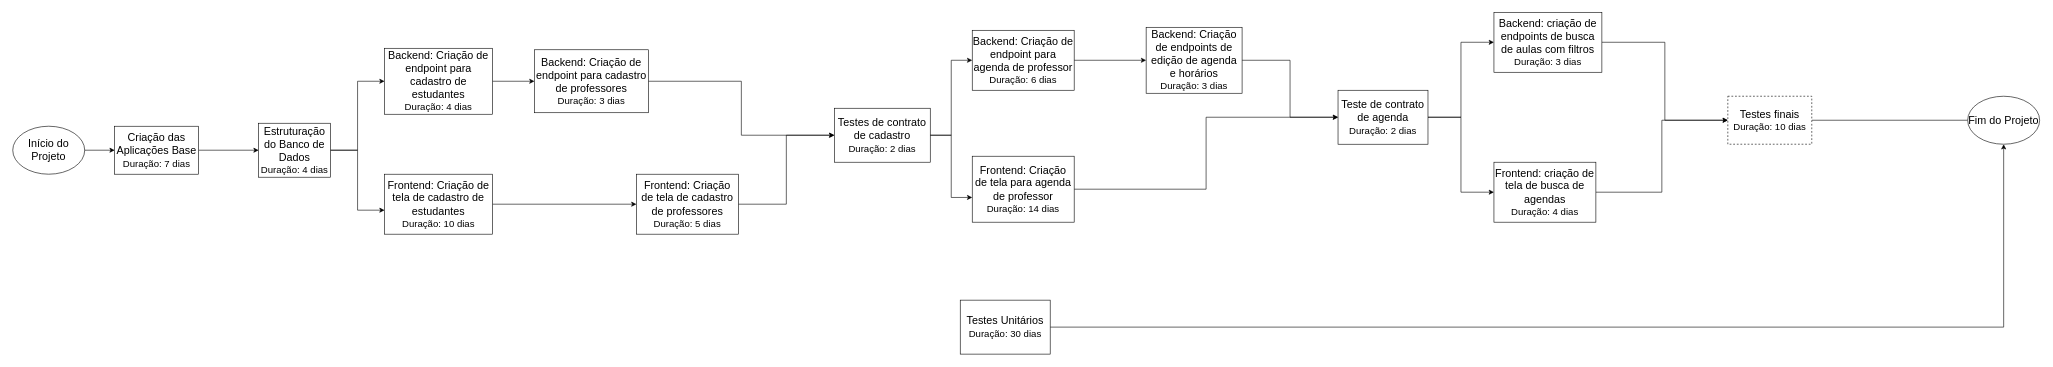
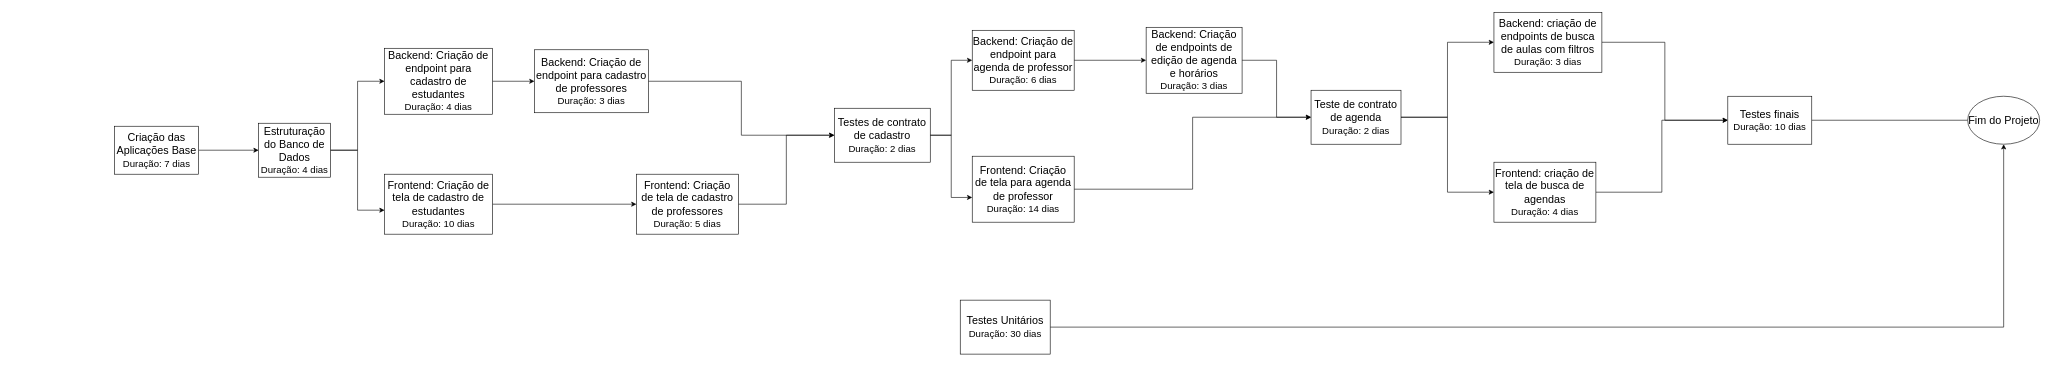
  <mxCell id="0" />
  <mxCell id="1" parent="0" />
- <mxCell id="2" value="&lt;font style=&quot;font-size: 18px;&quot;&gt;Início do Projeto&lt;/font&gt;" style="ellipse;whiteSpace=wrap;html=1;" vertex="1" parent="1"><mxGeometry x="20" y="210" width="120" height="80" as="geometry" /></mxCell>
  <mxCell id="3" style="edgeStyle=orthogonalEdgeStyle;rounded=0;orthogonalLoop=1;jettySize=auto;html=1;entryX=0;entryY=0.5;entryDx=0;entryDy=0;" edge="1" parent="1" source="4" target="6"><mxGeometry relative="1" as="geometry" /></mxCell>
  <mxCell id="4" value="&lt;div&gt;&lt;font style=&quot;font-size: 18px;&quot;&gt;Estruturação do Banco de Dados&lt;/font&gt;&lt;/div&gt;&lt;div&gt;&lt;font size=&quot;3&quot;&gt;Duração: 4 dias&lt;/font&gt;&lt;/div&gt;" style="rounded=0;whiteSpace=wrap;html=1;" vertex="1" parent="1"><mxGeometry x="430" y="205" width="120" height="90" as="geometry" /></mxCell>
  <mxCell id="5" style="edgeStyle=orthogonalEdgeStyle;rounded=0;orthogonalLoop=1;jettySize=auto;html=1;entryX=0;entryY=0.5;entryDx=0;entryDy=0;" edge="1" parent="1" source="6" target="11"><mxGeometry relative="1" as="geometry" /></mxCell>
  <mxCell id="6" value="&lt;font style=&quot;font-size: 18px;&quot;&gt;Backend: Criação de endpoint para cadastro de estudantes&lt;/font&gt;&lt;div&gt;&lt;font size=&quot;3&quot;&gt;Duração: 4 dias&lt;/font&gt;&lt;/div&gt;" style="rounded=0;whiteSpace=wrap;html=1;" vertex="1" parent="1"><mxGeometry x="640" y="80" width="180" height="110" as="geometry" /></mxCell>
  <mxCell id="7" style="edgeStyle=orthogonalEdgeStyle;rounded=0;orthogonalLoop=1;jettySize=auto;html=1;entryX=0;entryY=0.5;entryDx=0;entryDy=0;" edge="1" parent="1" source="8" target="13"><mxGeometry relative="1" as="geometry" /></mxCell>
  <mxCell id="8" value="&lt;font style=&quot;font-size: 18px;&quot;&gt;Frontend: Criação de tela de cadastro de estudantes&lt;/font&gt;&lt;div&gt;&lt;font size=&quot;3&quot;&gt;Duração: 10 dias&lt;/font&gt;&lt;/div&gt;" style="rounded=0;whiteSpace=wrap;html=1;" vertex="1" parent="1"><mxGeometry x="640" y="290" width="180" height="100" as="geometry" /></mxCell>
  <mxCell id="9" style="edgeStyle=orthogonalEdgeStyle;rounded=0;orthogonalLoop=1;jettySize=auto;html=1;entryX=0;entryY=0.6;entryDx=0;entryDy=0;entryPerimeter=0;" edge="1" parent="1" source="4" target="8"><mxGeometry relative="1" as="geometry" /></mxCell>
  <mxCell id="10" style="edgeStyle=orthogonalEdgeStyle;rounded=0;orthogonalLoop=1;jettySize=auto;html=1;entryX=0;entryY=0.5;entryDx=0;entryDy=0;" edge="1" parent="1" source="11" target="15"><mxGeometry relative="1" as="geometry" /></mxCell>
  <mxCell id="11" value="&lt;font style=&quot;font-size: 18px;&quot;&gt;Backend: Criação de endpoint para cadastro de professores&lt;/font&gt;&lt;div&gt;&lt;font size=&quot;3&quot;&gt;Duração: 3 dias&lt;/font&gt;&lt;/div&gt;" style="rounded=0;whiteSpace=wrap;html=1;" vertex="1" parent="1"><mxGeometry x="890" y="82.5" width="190" height="105" as="geometry" /></mxCell>
  <mxCell id="12" style="edgeStyle=orthogonalEdgeStyle;rounded=0;orthogonalLoop=1;jettySize=auto;html=1;entryX=0;entryY=0.5;entryDx=0;entryDy=0;" edge="1" parent="1" source="13" target="15"><mxGeometry relative="1" as="geometry" /></mxCell>
  <mxCell id="13" value="&lt;font style=&quot;font-size: 18px;&quot;&gt;Frontend: Criação de tela de cadastro de professores&lt;/font&gt;&lt;div&gt;&lt;font size=&quot;3&quot;&gt;Duração: 5 dias&lt;/font&gt;&lt;/div&gt;" style="rounded=0;whiteSpace=wrap;html=1;" vertex="1" parent="1"><mxGeometry x="1060" y="290" width="170" height="100" as="geometry" /></mxCell>
  <mxCell id="14" style="edgeStyle=orthogonalEdgeStyle;rounded=0;orthogonalLoop=1;jettySize=auto;html=1;entryX=0;entryY=0.5;entryDx=0;entryDy=0;" edge="1" parent="1" source="15" target="17"><mxGeometry relative="1" as="geometry" /></mxCell>
  <mxCell id="15" value="&lt;font style=&quot;font-size: 18px;&quot;&gt;Testes de contrato de cadastro&lt;/font&gt;&lt;div&gt;&lt;font size=&quot;3&quot;&gt;Duração: 2 dias&lt;/font&gt;&lt;/div&gt;" style="rounded=0;whiteSpace=wrap;html=1;" vertex="1" parent="1"><mxGeometry x="1390" y="180" width="160" height="90" as="geometry" /></mxCell>
  <mxCell id="16" style="edgeStyle=orthogonalEdgeStyle;rounded=0;orthogonalLoop=1;jettySize=auto;html=1;" edge="1" parent="1" source="17" target="22"><mxGeometry relative="1" as="geometry" /></mxCell>
  <mxCell id="17" value="&lt;font style=&quot;font-size: 18px;&quot;&gt;Backend: Criação de endpoint para agenda de professor&lt;/font&gt;&lt;div&gt;&lt;font size=&quot;3&quot;&gt;Duração: 6 dias&lt;/font&gt;&lt;/div&gt;" style="rounded=0;whiteSpace=wrap;html=1;" vertex="1" parent="1"><mxGeometry x="1620" y="50" width="170" height="100" as="geometry" /></mxCell>
  <mxCell id="18" style="edgeStyle=orthogonalEdgeStyle;rounded=0;orthogonalLoop=1;jettySize=auto;html=1;entryX=0;entryY=0.5;entryDx=0;entryDy=0;" edge="1" parent="1" source="19" target="25"><mxGeometry relative="1" as="geometry"><mxPoint x="2230" y="330" as="targetPoint" /></mxGeometry></mxCell>
  <mxCell id="19" value="&lt;font style=&quot;font-size: 18px;&quot;&gt;Frontend: Criação de tela para agenda de professor&lt;/font&gt;&lt;div&gt;&lt;font size=&quot;3&quot;&gt;Duração: 14 dias&lt;/font&gt;&lt;/div&gt;" style="rounded=0;whiteSpace=wrap;html=1;" vertex="1" parent="1"><mxGeometry x="1620" y="260" width="170" height="110" as="geometry" /></mxCell>
  <mxCell id="20" style="edgeStyle=orthogonalEdgeStyle;rounded=0;orthogonalLoop=1;jettySize=auto;html=1;entryX=0;entryY=0.625;entryDx=0;entryDy=0;entryPerimeter=0;" edge="1" parent="1" source="15" target="19"><mxGeometry relative="1" as="geometry" /></mxCell>
  <mxCell id="21" style="edgeStyle=orthogonalEdgeStyle;rounded=0;orthogonalLoop=1;jettySize=auto;html=1;entryX=0;entryY=0.5;entryDx=0;entryDy=0;" edge="1" parent="1" source="22" target="25"><mxGeometry relative="1" as="geometry" /></mxCell>
  <mxCell id="22" value="&lt;font style=&quot;font-size: 18px;&quot;&gt;Backend: Criação de endpoints de edição de agenda e horários&lt;/font&gt;&lt;div&gt;&lt;font size=&quot;3&quot;&gt;Duração: 3 dias&lt;/font&gt;&lt;/div&gt;" style="rounded=0;whiteSpace=wrap;html=1;" vertex="1" parent="1"><mxGeometry x="1910" y="45" width="160" height="110" as="geometry" /></mxCell>
  <mxCell id="23" style="edgeStyle=orthogonalEdgeStyle;rounded=0;orthogonalLoop=1;jettySize=auto;html=1;entryX=0;entryY=0.5;entryDx=0;entryDy=0;" edge="1" parent="1" source="25" target="27"><mxGeometry relative="1" as="geometry" /></mxCell>
  <mxCell id="24" style="edgeStyle=orthogonalEdgeStyle;rounded=0;orthogonalLoop=1;jettySize=auto;html=1;entryX=0;entryY=0.5;entryDx=0;entryDy=0;" edge="1" parent="1" source="25" target="32"><mxGeometry relative="1" as="geometry" /></mxCell>
- <mxCell id="25" value="&lt;font style=&quot;font-size: 18px;&quot;&gt;Teste de contrato de agenda&lt;/font&gt;&lt;div&gt;&lt;font size=&quot;3&quot;&gt;Duração: 2 dias&lt;/font&gt;&lt;/div&gt;" style="rounded=0;whiteSpace=wrap;html=1;" vertex="1" parent="1"><mxGeometry x="2230" y="150" width="150" height="90" as="geometry" /></mxCell>
+ <mxCell id="25" value="&lt;font style=&quot;font-size: 18px;&quot;&gt;Teste de contrato de agenda&lt;/font&gt;&lt;div&gt;&lt;font size=&quot;3&quot;&gt;Duração: 2 dias&lt;/font&gt;&lt;/div&gt;" style="rounded=0;whiteSpace=wrap;html=1;" vertex="1" parent="1"><mxGeometry x="2185" y="150" width="150" height="90" as="geometry" /></mxCell>
  <mxCell id="26" style="edgeStyle=orthogonalEdgeStyle;rounded=0;orthogonalLoop=1;jettySize=auto;html=1;entryX=0;entryY=0.5;entryDx=0;entryDy=0;" edge="1" parent="1" source="27" target="34"><mxGeometry relative="1" as="geometry" /></mxCell>
  <mxCell id="27" value="&lt;font style=&quot;font-size: 18px;&quot;&gt;Backend: criação de endpoints de busca de aulas com filtros&lt;/font&gt;&lt;div&gt;&lt;font size=&quot;3&quot;&gt;Duração: 3 dias&lt;/font&gt;&lt;/div&gt;" style="rounded=0;whiteSpace=wrap;html=1;" vertex="1" parent="1"><mxGeometry x="2490" y="20" width="180" height="100" as="geometry" /></mxCell>
  <mxCell id="28" style="edgeStyle=orthogonalEdgeStyle;rounded=0;orthogonalLoop=1;jettySize=auto;html=1;entryX=0;entryY=0.5;entryDx=0;entryDy=0;" edge="1" parent="1" source="29" target="4"><mxGeometry relative="1" as="geometry" /></mxCell>
  <mxCell id="29" value="&lt;font style=&quot;font-size: 18px;&quot;&gt;Criação das Aplicações Base&lt;/font&gt;&lt;div&gt;&lt;font size=&quot;3&quot;&gt;Duração: 7 dias&lt;/font&gt;&lt;/div&gt;" style="rounded=0;whiteSpace=wrap;html=1;" vertex="1" parent="1"><mxGeometry x="190" y="210" width="140" height="80" as="geometry" /></mxCell>
- <mxCell id="30" style="edgeStyle=orthogonalEdgeStyle;rounded=0;orthogonalLoop=1;jettySize=auto;html=1;entryX=0;entryY=0.5;entryDx=0;entryDy=0;" edge="1" parent="1" source="2" target="29"><mxGeometry relative="1" as="geometry" /></mxCell>
  <mxCell id="31" style="edgeStyle=orthogonalEdgeStyle;rounded=0;orthogonalLoop=1;jettySize=auto;html=1;entryX=0;entryY=0.5;entryDx=0;entryDy=0;" edge="1" parent="1" source="32" target="34"><mxGeometry relative="1" as="geometry" /></mxCell>
  <mxCell id="32" value="&lt;font style=&quot;font-size: 18px;&quot;&gt;Frontend: criação de tela de busca de agendas&lt;/font&gt;&lt;div&gt;&lt;font size=&quot;3&quot;&gt;Duração: 4 dias&lt;/font&gt;&lt;/div&gt;" style="rounded=0;whiteSpace=wrap;html=1;" vertex="1" parent="1"><mxGeometry x="2490" y="270" width="170" height="100" as="geometry" /></mxCell>
  <mxCell id="33" style="edgeStyle=orthogonalEdgeStyle;rounded=0;orthogonalLoop=1;jettySize=auto;html=1;endArrow=none;" edge="1" parent="1" source="34" target="37"><mxGeometry relative="1" as="geometry" /></mxCell>
- <mxCell id="34" value="&lt;font style=&quot;font-size: 18px;&quot;&gt;Testes finais&lt;/font&gt;&lt;div&gt;&lt;font size=&quot;3&quot;&gt;Duração: 10 dias&lt;/font&gt;&lt;/div&gt;" style="rounded=0;whiteSpace=wrap;html=1;dashed=1;" vertex="1" parent="1"><mxGeometry x="2880" y="160" width="140" height="80" as="geometry" /></mxCell>
+ <mxCell id="34" value="&lt;font style=&quot;font-size: 18px;&quot;&gt;Testes finais&lt;/font&gt;&lt;div&gt;&lt;font size=&quot;3&quot;&gt;Duração: 10 dias&lt;/font&gt;&lt;/div&gt;" style="rounded=0;whiteSpace=wrap;html=1;" vertex="1" parent="1"><mxGeometry x="2880" y="160" width="140" height="80" as="geometry" /></mxCell>
  <mxCell id="35" style="edgeStyle=orthogonalEdgeStyle;rounded=0;orthogonalLoop=1;jettySize=auto;html=1;" edge="1" parent="1" source="36" target="37"><mxGeometry relative="1" as="geometry"><mxPoint x="3080" y="550" as="targetPoint" /></mxGeometry></mxCell>
  <mxCell id="36" value="&lt;font style=&quot;font-size: 18px;&quot;&gt;Testes Unitários&lt;/font&gt;&lt;div&gt;&lt;font size=&quot;3&quot;&gt;Duração: 30 dias&lt;/font&gt;&lt;/div&gt;" style="rounded=0;whiteSpace=wrap;html=1;" vertex="1" parent="1"><mxGeometry x="1600" y="500" width="150" height="90" as="geometry" /></mxCell>
  <mxCell id="37" value="&lt;font style=&quot;font-size: 18px;&quot;&gt;Fim do Projeto&lt;/font&gt;" style="ellipse;whiteSpace=wrap;html=1;" vertex="1" parent="1"><mxGeometry x="3280" y="160" width="120" height="80" as="geometry" /></mxCell>
